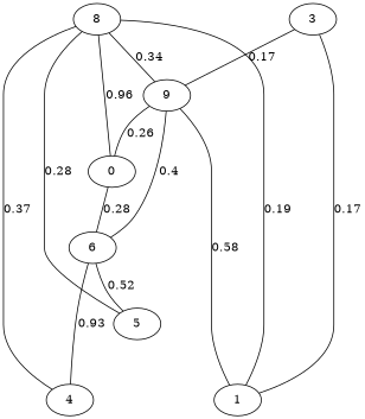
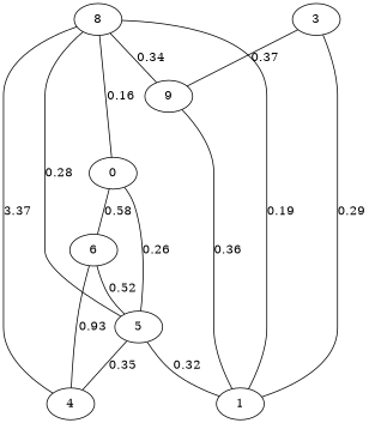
  strict graph {
    splines=true
    0
    6
    5
    n4 [label=9]
    3
    1
    4
    n8 [label=8]
-   0 -- 6 [label=0.28]
+   0 -- 6 [label=0.58]
    6 -- 5 [label=0.52]
-   n4 -- 0 [label=0.26]
-   n4 -- 6 [label=0.4]
-   n4 -- 1 [label=0.58]
-   3 -- n4 [label=0.17]
-   3 -- 1 [label=0.17]
+   5 -- 1 [label=0.32]
+   5 -- 4 [label=0.35]
+   5 -- 0 [label=0.26]
+   n4 -- 1 [label=0.36]
+   3 -- n4 [label=0.37]
+   3 -- 1 [label=0.29]
    4 -- 6 [label=0.93]
-   n8 -- 0 [label=0.96]
+   n8 -- 0 [label=0.16]
    n8 -- 5 [label=0.28]
    n8 -- n4 [label=0.34]
    n8 -- 1 [label=0.19]
-   n8 -- 4 [label=0.37]
+   n8 -- 4 [label=3.37]
  }
